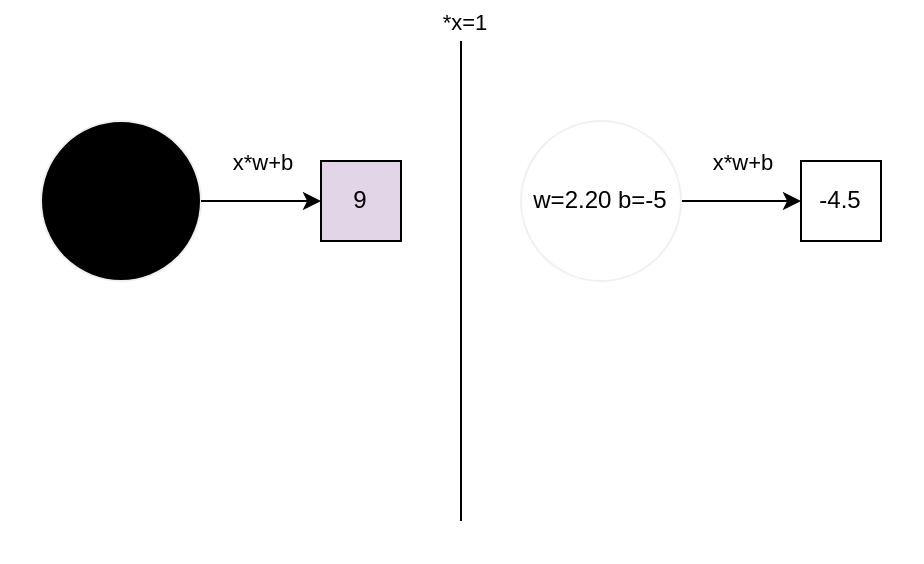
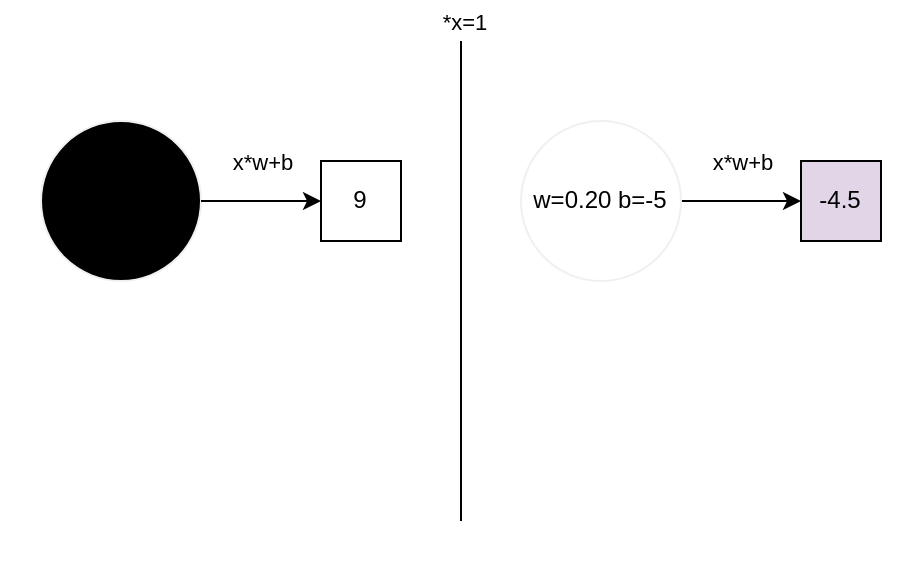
  <mxCell id="0" />
  <mxCell id="1" parent="0" />
  <mxCell id="2" value="w = 4 b = 6&amp;nbsp;" style="ellipse;whiteSpace=wrap;html=1;strokeColor=#F0F0F0;fillColor=#000000;" vertex="1" parent="1"><mxGeometry x="20" y="60" width="80" height="80" as="geometry" /></mxCell>
  <mxCell id="3" value="" style="endArrow=classic;html=1;" edge="1" parent="1"><mxGeometry width="50" height="50" relative="1" as="geometry"><mxPoint x="100" y="100" as="sourcePoint" /><mxPoint x="160" y="100" as="targetPoint" /></mxGeometry></mxCell>
  <mxCell id="4" value="x*w+b" style="edgeLabel;html=1;align=center;verticalAlign=middle;resizable=0;points=[];" vertex="1" connectable="0" parent="3"><mxGeometry x="0.567" y="2" relative="1" as="geometry"><mxPoint x="-17" y="-18" as="offset" /></mxGeometry></mxCell>
- <mxCell id="5" value="9" style="whiteSpace=wrap;html=1;aspect=fixed;fillColor=#e1d5e7;" vertex="1" parent="1"><mxGeometry x="160" y="80" width="40" height="40" as="geometry" /></mxCell>
+ <mxCell id="5" value="9" style="whiteSpace=wrap;html=1;aspect=fixed;" vertex="1" parent="1"><mxGeometry x="160" y="80" width="40" height="40" as="geometry" /></mxCell>
  <mxCell id="6" value="" style="endArrow=none;html=1;" edge="1" parent="1"><mxGeometry width="50" height="50" relative="1" as="geometry"><mxPoint x="230" y="260" as="sourcePoint" /><mxPoint x="230" y="20" as="targetPoint" /></mxGeometry></mxCell>
  <mxCell id="7" value="*x=1" style="edgeLabel;html=1;align=center;verticalAlign=middle;resizable=0;points=[];" vertex="1" connectable="0" parent="6"><mxGeometry x="0.8" y="-1" relative="1" as="geometry"><mxPoint y="-34" as="offset" /></mxGeometry></mxCell>
  <mxCell id="8" value="" style="endArrow=classic;html=1;" edge="1" parent="1"><mxGeometry width="50" height="50" relative="1" as="geometry"><mxPoint x="340" y="100" as="sourcePoint" /><mxPoint x="400" y="100" as="targetPoint" /></mxGeometry></mxCell>
  <mxCell id="9" value="x*w+b" style="edgeLabel;html=1;align=center;verticalAlign=middle;resizable=0;points=[];" vertex="1" connectable="0" parent="8"><mxGeometry x="0.567" y="2" relative="1" as="geometry"><mxPoint x="-17" y="-18" as="offset" /></mxGeometry></mxCell>
- <mxCell id="10" value="-4.5" style="whiteSpace=wrap;html=1;aspect=fixed;" vertex="1" parent="1"><mxGeometry x="400" y="80" width="40" height="40" as="geometry" /></mxCell>
- <mxCell id="11" value="w=2.20 b=-5" style="ellipse;whiteSpace=wrap;html=1;aspect=fixed;strokeColor=#F0F0F0;" vertex="1" parent="1"><mxGeometry x="260" y="60" width="80" height="80" as="geometry" /></mxCell>
+ <mxCell id="10" value="-4.5" style="whiteSpace=wrap;html=1;aspect=fixed;fillColor=#e1d5e7;" vertex="1" parent="1"><mxGeometry x="400" y="80" width="40" height="40" as="geometry" /></mxCell>
+ <mxCell id="11" value="w=0.20 b=-5" style="ellipse;whiteSpace=wrap;html=1;aspect=fixed;strokeColor=#F0F0F0;" vertex="1" parent="1"><mxGeometry x="260" y="60" width="80" height="80" as="geometry" /></mxCell>
